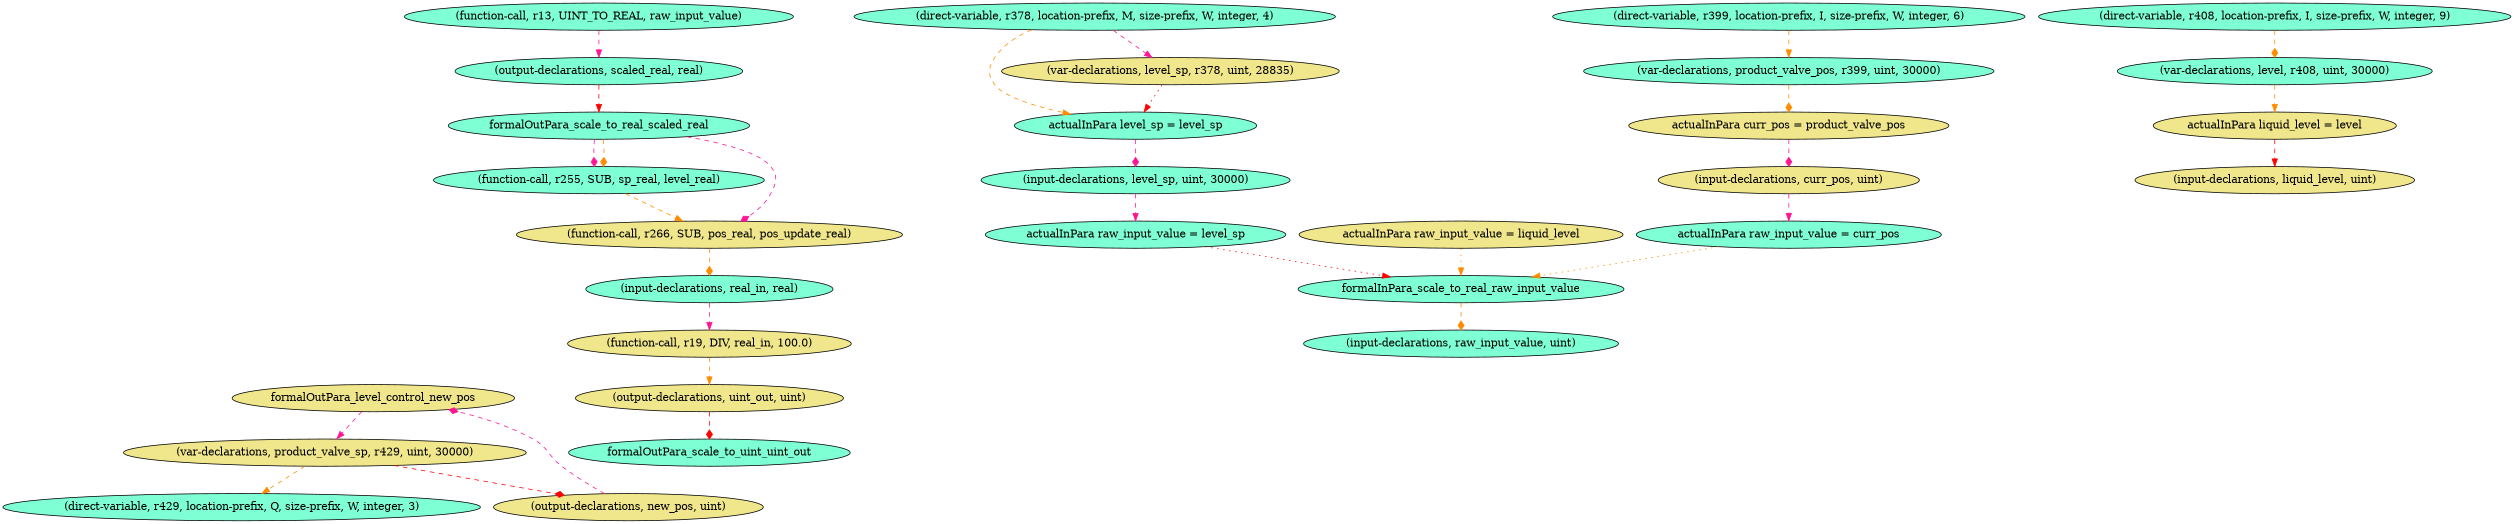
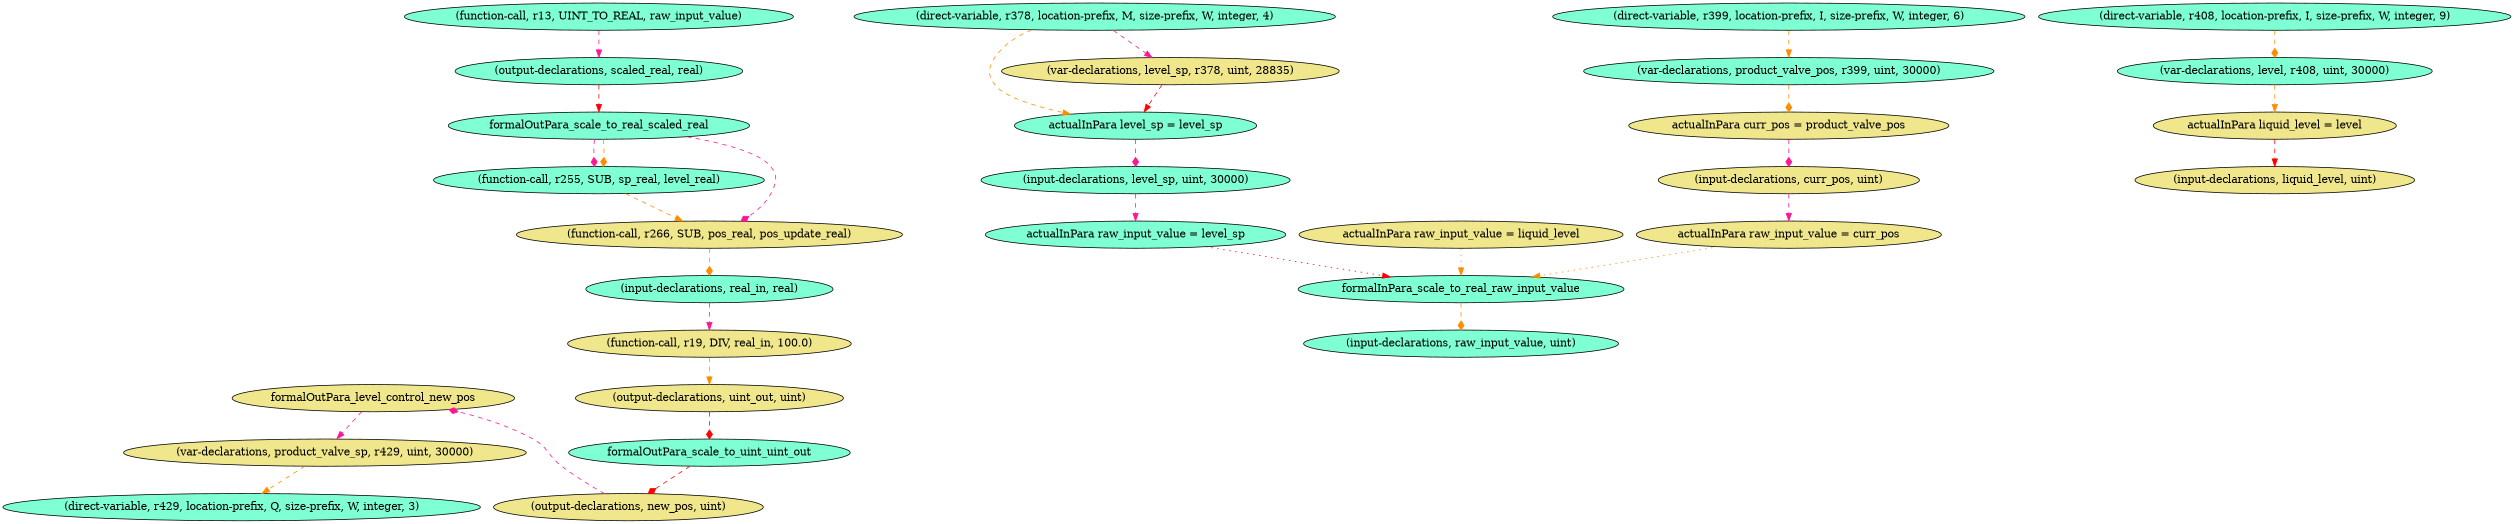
  digraph {
    node [dataName=raw_input_value fillcolor=aquamarine nSize=1 nSubType=uint nType=actualIn nValue="[]" regionName=main regionType=FUNC style=filled]
    edge [arrowhead=normal color=darkorange style=dashed tLabel=data]
    n1 [contraction="{'actualOutPara _main_level_control0 level_control new_pos': {'dataName': '\"actualOutPara _main_level_control0 level_control new_pos\"', 'label': '\"actualOutPara _main_level_control0 level_control new_pos\"', 'nSize': '1', 'nSubType': '\"[\'level_control0\', \'level_control\', \'new_pos\']\"', 'nType': 'actualOut', 'nValue': '\"[]\"', 'regionName': 'main', 'regionType': 'PROG'}, 'stmt_815': {'dataName': 'r482', 'label': '\"(IVAR, r482, multi-element-variable, level_control0, field-selector, new_pos)\"', 'nSize': '6', 'nSubType': '\"multi-element-variable\"', 'nType': 'IVAR', 'nValue': '\"[\'actualOutPara _main_level_control0 level_control new_pos\']\"', 'regionName': 'main', 'regionType': 'PROG'}, 'stmt_816': {'dataName': 'product_valve_sp', 'label': '\"(ASSIGNMENT, product_valve_sp, r482)\"', 'nSize': '3', 'nSubType': '\"\"', 'nType': 'ASSIGNMENT', 'nValue': '\"[\'r482\', \'r429\']\"', 'regionName': 'main', 'regionType': 'PROG'}}" dataName=formalOutPara_level_control_new_pos fillcolor=khaki label=formalOutPara_level_control_new_pos nSubType=new_pos nType=formalOut nValue="['new_pos']" regionName=level_control]
    n2 [dataName=product_valve_sp fillcolor=khaki label="(var-declarations, product_valve_sp, r429, uint, 30000)" nSize=5 nSubType="directVar+init_uint" nType="var-declarations" nValue="['r429', '30000']" regionType=PROG]
    n3 [dataName=r429 label="(direct-variable, r429, location-prefix, Q, size-prefix, W, integer, 3)" nSize=8 nSubType=Q nType="direct-variable" nValue="['QW3']" regionType=PROG]
    n4 [contraction="{'formalInPara_level_control_curr_pos': {'dataName': 'formalInPara_level_control_curr_pos', 'label': 'formalInPara_level_control_curr_pos', 'nSize': '1', 'nSubType': 'curr_pos', 'nType': 'formalIn', 'nValue': '\"[]\"', 'regionName': 'level_control', 'regionType': 'FUNC'}}" dataName=curr_pos fillcolor=khaki label="actualInPara curr_pos = product_valve_pos" nSubType=level_control nValue="['product_valve_pos']" regionType=PROG]
    n5 [dataName=curr_pos fillcolor=khaki label="(input-declarations, curr_pos, uint)" nSize=3 nType="input-declarations" nValue="['formalInPara_level_control_curr_pos']" regionName=level_control]
-   n6 [label="actualInPara raw_input_value = curr_pos" nSubType=scale_to_real nValue="['curr_pos']" regionName=level_control]
+   n6 [fillcolor=khaki label="actualInPara raw_input_value = curr_pos" nSubType=scale_to_real nValue="['curr_pos']" regionName=level_control]
    n7 [contraction="{'actualOutPara _level_control_scale_to_uint0 scale_to_uint uint_out': {'dataName': '\"actualOutPara _level_control_scale_to_uint0 scale_to_uint uint_out\"', 'label': '\"actualOutPara _level_control_scale_to_uint0 scale_to_uint uint_out\"', 'nSize': '1', 'nSubType': '\"[\'scale_to_uint0\', \'scale_to_uint\', \'uint_out\']\"', 'nType': 'actualOut', 'nValue': '\"[]\"', 'regionName': 'level_control', 'regionType': 'FUNC'}, 'stmt_646': {'dataName': 'r277', 'label': '\"(IVAR, r277, multi-element-variable, scale_to_uint0, field-selector, uint_out)\"', 'nSize': '6', 'nSubType': '\"multi-element-variable\"', 'nType': 'IVAR', 'nValue': '\"[\'actualOutPara _level_control_scale_to_uint0 scale_to_uint uint_out\']\"', 'regionName': 'level_control', 'regionType': 'FUNC'}, 'stmt_647': {'dataName': 'new_pos', 'label': '\"(ASSIGNMENT, new_pos, r277)\"', 'nSize': '3', 'nSubType': '\"\"', 'nType': 'ASSIGNMENT', 'nValue': '\"[\'r277\']\"', 'regionName': 'level_control', 'regionType': 'FUNC'}}" dataName=formalOutPara_scale_to_uint_uint_out label=formalOutPara_scale_to_uint_uint_out nSubType=uint_out nType=formalOut nValue="['uint_out']" regionName=scale_to_uint]
    n8 [dataName=new_pos fillcolor=khaki label="(output-declarations, new_pos, uint)" nSize=3 nType="output-declarations" regionName=level_control]
    n9 [dataName=r408 label="(direct-variable, r408, location-prefix, I, size-prefix, W, integer, 9)" nSize=8 nSubType=I nType="direct-variable" nValue="['IW9']" regionType=PROG]
    n10 [dataName=level label="(var-declarations, level, r408, uint, 30000)" nSize=5 nSubType="directVar+init_uint" nType="var-declarations" nValue="['r408', '30000']" regionType=PROG]
    n11 [contraction="{'formalInPara_level_control_liquid_level': {'dataName': 'formalInPara_level_control_liquid_level', 'label': 'formalInPara_level_control_liquid_level', 'nSize': '1', 'nSubType': 'liquid_level', 'nType': 'formalIn', 'nValue': '\"[]\"', 'regionName': 'level_control', 'regionType': 'FUNC'}}" dataName=liquid_level fillcolor=khaki label="actualInPara liquid_level = level" nSubType=level_control nValue="['level']" regionType=PROG]
    n12 [contraction="{'stmt_450': {'dataName': 'r15', 'label': '\"(IVAR, r15, r13, multiply-with, rate)\"', 'nSize': '5', 'nSubType': '\"2-op\"', 'nType': 'IVAR', 'nValue': '\"[\'r13\', \'rate\']\"', 'regionName': 'scale_to_real', 'regionType': 'FUNC'}, 'stmt_451': {'dataName': 'r14', 'label': '\"(IVAR, r14, r15, adding, offset)\"', 'nSize': '5', 'nSubType': '\"2-op\"', 'nType': 'IVAR', 'nValue': '\"[\'r15\', \'offset\']\"', 'regionName': 'scale_to_real', 'regionType': 'FUNC'}, 'stmt_452': {'dataName': 'scaled_real', 'label': '\"(ASSIGNMENT, scaled_real, r14)\"', 'nSize': '3', 'nSubType': '\"\"', 'nType': 'ASSIGNMENT', 'nValue': '\"[\'r14\']\"', 'regionName': 'scale_to_real', 'regionType': 'FUNC'}}" dataName=r13 label="(function-call, r13, UINT_TO_REAL, raw_input_value)" nSize=4 nSubType=UINT_TO_REAL nType="function-call" nValue="['raw_input_value']" regionName=scale_to_real]
    n13 [dataName=scaled_real label="(output-declarations, scaled_real, real)" nSize=3 nSubType=real nType="output-declarations" regionName=scale_to_real]
    n14 [contraction="{'actualOutPara _level_control_scale_to_real0 scale_to_real scaled_real': {'dataName': '\"actualOutPara _level_control_scale_to_real0 scale_to_real scaled_real\"', 'label': '\"actualOutPara _level_control_scale_to_real0 scale_to_real scaled_real\"', 'nSize': '1', 'nSubType': '\"[\'scale_to_real0\', \'scale_to_real\', \'scaled_real\']\"', 'nType': 'actualOut', 'nValue': '\"[]\"', 'regionName': 'level_control', 'regionType': 'FUNC'}, 'actualOutPara _level_control_scale_to_real1 scale_to_real scaled_real': {'dataName': '\"actualOutPara _level_control_scale_to_real1 scale_to_real scaled_real\"', 'label': '\"actualOutPara _level_control_scale_to_real1 scale_to_real scaled_real\"', 'nSize': '1', 'nSubType': '\"[\'scale_to_real1\', \'scale_to_real\', \'scaled_real\']\"', 'nType': 'actualOut', 'nValue': '\"[]\"', 'regionName': 'level_control', 'regionType': 'FUNC'}, 'actualOutPara _level_control_scale_to_real2 scale_to_real scaled_real': {'dataName': '\"actualOutPara _level_control_scale_to_real2 scale_to_real scaled_real\"', 'label': '\"actualOutPara _level_control_scale_to_real2 scale_to_real scaled_real\"', 'nSize': '1', 'nSubType': '\"[\'scale_to_real2\', \'scale_to_real\', \'scaled_real\']\"', 'nType': 'actualOut', 'nValue': '\"[]\"', 'regionName': 'level_control', 'regionType': 'FUNC'}, 'stmt_628': {'dataName': 'r237', 'label': '\"(IVAR, r237, multi-element-variable, scale_to_real0, field-selector, scaled_real)\"', 'nSize': '6', 'nSubType': '\"multi-element-variable\"', 'nType': 'IVAR', 'nValue': '\"[\'actualOutPara _level_control_scale_to_real0 scale_to_real scaled_real\']\"', 'regionName': 'level_control', 'regionType': 'FUNC'}, 'stmt_629': {'dataName': 'level_real', 'label': '\"(ASSIGNMENT, level_real, r237)\"', 'nSize': '3', 'nSubType': '\"\"', 'nType': 'ASSIGNMENT', 'nValue': '\"[\'r237\']\"', 'regionName': 'level_control', 'regionType': 'FUNC'}, 'stmt_631': {'dataName': 'r244', 'label': '\"(IVAR, r244, multi-element-variable, scale_to_real1, field-selector, scaled_real)\"', 'nSize': '6', 'nSubType': '\"multi-element-variable\"', 'nType': 'IVAR', 'nValue': '\"[\'actualOutPara _level_control_scale_to_real1 scale_to_real scaled_real\']\"', 'regionName': 'level_control', 'regionType': 'FUNC'}, 'stmt_632': {'dataName': 'pos_real', 'label': '\"(ASSIGNMENT, pos_real, r244)\"', 'nSize': '3', 'nSubType': '\"\"', 'nType': 'ASSIGNMENT', 'nValue': '\"[\'r244\']\"', 'regionName': 'level_control', 'regionType': 'FUNC'}, 'stmt_634': {'dataName': 'r251', 'label': '\"(IVAR, r251, multi-element-variable, scale_to_real2, field-selector, scaled_real)\"', 'nSize': '6', 'nSubType': '\"multi-element-variable\"', 'nType': 'IVAR', 'nValue': '\"[\'actualOutPara _level_control_scale_to_real2 scale_to_real scaled_real\']\"', 'regionName': 'level_control', 'regionType': 'FUNC'}, 'stmt_635': {'dataName': 'sp_real', 'label': '\"(ASSIGNMENT, sp_real, r251)\"', 'nSize': '3', 'nSubType': '\"\"', 'nType': 'ASSIGNMENT', 'nValue': '\"[\'r251\']\"', 'regionName': 'level_control', 'regionType': 'FUNC'}}" dataName=formalOutPara_scale_to_real_scaled_real label=formalOutPara_scale_to_real_scaled_real nSubType=scaled_real nType=formalOut nValue="['scaled_real']" regionName=scale_to_real]
    n15 [contraction="{'formalInPara_level_control_level_sp': {'dataName': 'formalInPara_level_control_level_sp', 'label': 'formalInPara_level_control_level_sp', 'nSize': '1', 'nSubType': 'level_sp', 'nType': 'formalIn', 'nValue': '\"[]\"', 'regionName': 'level_control', 'regionType': 'FUNC'}}" dataName=level_sp label="actualInPara level_sp = level_sp" nSubType=level_control nValue="['level_sp', 'r378']" regionType=PROG]
    n16 [dataName=level_sp label="(input-declarations, level_sp, uint, 30000)" nSize=4 nType="input-declarations" nValue="['30000', 'formalInPara_level_control_level_sp']" regionName=level_control]
    n17 [label="actualInPara raw_input_value = level_sp" nSubType=scale_to_real nValue="['level_sp']" regionName=level_control]
    n18 [contraction="{'stmt_637': {'dataName': 'SUB32_OUT', 'label': '\"(ASSIGNMENT, SUB32_OUT, r255)\"', 'nSize': '3', 'nSubType': '\"\"', 'nType': 'ASSIGNMENT', 'nValue': '\"[\'r255\']\"', 'regionName': 'level_control', 'regionType': 'FUNC'}, 'stmt_638': {'dataName': 'r260', 'label': '\"(function-call, r260, MUL, SUB32_OUT, level_k)\"', 'nSize': '5', 'nSubType': 'MUL', 'nType': '\"function-call\"', 'nValue': '\"[\'SUB32_OUT\', \'level_k\']\"', 'regionName': 'level_control', 'regionType': 'FUNC'}, 'stmt_639': {'dataName': 'MUL33_OUT', 'label': '\"(ASSIGNMENT, MUL33_OUT, r260)\"', 'nSize': '3', 'nSubType': '\"\"', 'nType': 'ASSIGNMENT', 'nValue': '\"[\'r260\']\"', 'regionName': 'level_control', 'regionType': 'FUNC'}, 'stmt_640': {'dataName': 'pos_update_real', 'label': '\"(ASSIGNMENT, pos_update_real, MUL33_OUT)\"', 'nSize': '3', 'nSubType': '\"\"', 'nType': 'ASSIGNMENT', 'nValue': '\"[\'MUL33_OUT\']\"', 'regionName': 'level_control', 'regionType': 'FUNC'}}" dataName=r255 label="(function-call, r255, SUB, sp_real, level_real)" nSize=5 nSubType=SUB nType="function-call" nValue="['sp_real', 'level_real']" regionName=level_control]
    n19 [contraction="{'stmt_642': {'dataName': 'SUB30_OUT', 'label': '\"(ASSIGNMENT, SUB30_OUT, r266)\"', 'nSize': '3', 'nSubType': '\"\"', 'nType': 'ASSIGNMENT', 'nValue': '\"[\'r266\']\"', 'regionName': 'level_control', 'regionType': 'FUNC'}, 'stmt_643': {'dataName': 'r274', 'label': '\"(function-call, r274, LIMIT, pos_min, SUB30_OUT, pos_max)\"', 'nSize': '6', 'nSubType': 'LIMIT', 'nType': '\"function-call\"', 'nValue': '\"[\'pos_min\', \'SUB30_OUT\', \'pos_max\']\"', 'regionName': 'level_control', 'regionType': 'FUNC'}, 'stmt_644': {'dataName': 'LIMIT25_OUT', 'label': '\"(ASSIGNMENT, LIMIT25_OUT, r274)\"', 'nSize': '3', 'nSubType': '\"\"', 'nType': 'ASSIGNMENT', 'nValue': '\"[\'r274\']\"', 'regionName': 'level_control', 'regionType': 'FUNC'}, 'LIMIT25_OUT_1648331165.0379188': {'dataName': 'real_in', 'label': '\"actualInPara real_in = LIMIT25_OUT\"', 'nSize': '1', 'nSubType': 'scale_to_uint', 'nType': 'actualIn', 'nValue': '\"[\'LIMIT25_OUT\']\"', 'regionName': 'level_control', 'regionType': 'FUNC'}, 'formalInPara_scale_to_uint_real_in': {'dataName': 'formalInPara_scale_to_uint_real_in', 'label': 'formalInPara_scale_to_uint_real_in', 'nSize': '1', 'nSubType': 'real_in', 'nType': 'formalIn', 'nValue': '\"[]\"', 'regionName': 'scale_to_uint', 'regionType': 'FUNC'}}" dataName=r266 fillcolor=khaki label="(function-call, r266, SUB, pos_real, pos_update_real)" nSize=5 nSubType=SUB nType="function-call" nValue="['pos_real', 'pos_update_real']" regionName=level_control]
    n20 [dataName=real_in label="(input-declarations, real_in, real)" nSize=3 nSubType=real nType="input-declarations" nValue="['formalInPara_scale_to_uint_real_in']" regionName=scale_to_uint]
    n21 [dataName=formalInPara_scale_to_real_raw_input_value label=formalInPara_scale_to_real_raw_input_value nSubType=raw_input_value nType=formalIn regionName=scale_to_real]
    n22 [label="(input-declarations, raw_input_value, uint)" nSize=3 nType="input-declarations" nValue="['formalInPara_scale_to_real_raw_input_value']" regionName=scale_to_real]
    n23 [dataName=liquid_level fillcolor=khaki label="(input-declarations, liquid_level, uint)" nSize=3 nType="input-declarations" nValue="['formalInPara_level_control_liquid_level']" regionName=level_control]
    n24 [fillcolor=khaki label="actualInPara raw_input_value = liquid_level" nSubType=scale_to_real nValue="['liquid_level']" regionName=level_control]
    n25 [contraction="{'stmt_459': {'dataName': 'DIV1_OUT', 'label': '\"(ASSIGNMENT, DIV1_OUT, r19)\"', 'nSize': '3', 'nSubType': '\"\"', 'nType': 'ASSIGNMENT', 'nValue': '\"[\'r19\']\"', 'regionName': 'scale_to_uint', 'regionType': 'FUNC'}, 'stmt_460': {'dataName': 'r24', 'label': '\"(function-call, r24, MUL, DIV1_OUT, 65535.0)\"', 'nSize': '5', 'nSubType': 'MUL', 'nType': '\"function-call\"', 'nValue': '\"[\'DIV1_OUT\', \'65535.0\']\"', 'regionName': 'scale_to_uint', 'regionType': 'FUNC'}, 'stmt_461': {'dataName': 'MUL4_OUT', 'label': '\"(ASSIGNMENT, MUL4_OUT, r24)\"', 'nSize': '3', 'nSubType': '\"\"', 'nType': 'ASSIGNMENT', 'nValue': '\"[\'r24\']\"', 'regionName': 'scale_to_uint', 'regionType': 'FUNC'}, 'stmt_462': {'dataName': 'r27', 'label': '\"(function-call, r27, REAL_TO_UINT, MUL4_OUT)\"', 'nSize': '4', 'nSubType': 'REAL_TO_UINT', 'nType': '\"function-call\"', 'nValue': '\"[\'MUL4_OUT\']\"', 'regionName': 'scale_to_uint', 'regionType': 'FUNC'}, 'stmt_463': {'dataName': 'REAL_TO_UINT6_OUT', 'label': '\"(ASSIGNMENT, REAL_TO_UINT6_OUT, r27)\"', 'nSize': '3', 'nSubType': '\"\"', 'nType': 'ASSIGNMENT', 'nValue': '\"[\'r27\']\"', 'regionName': 'scale_to_uint', 'regionType': 'FUNC'}, 'stmt_464': {'dataName': 'uint_out', 'label': '\"(ASSIGNMENT, uint_out, REAL_TO_UINT6_OUT)\"', 'nSize': '3', 'nSubType': '\"\"', 'nType': 'ASSIGNMENT', 'nValue': '\"[\'REAL_TO_UINT6_OUT\']\"', 'regionName': 'scale_to_uint', 'regionType': 'FUNC'}}" dataName=r19 fillcolor=khaki label="(function-call, r19, DIV, real_in, 100.0)" nSize=5 nSubType=DIV nType="function-call" nValue="['real_in', '100.0']" regionName=scale_to_uint]
    n26 [dataName=uint_out fillcolor=khaki label="(output-declarations, uint_out, uint)" nSize=3 nType="output-declarations" regionName=scale_to_uint]
    n27 [dataName=r378 label="(direct-variable, r378, location-prefix, M, size-prefix, W, integer, 4)" nSize=8 nSubType=M nType="direct-variable" nValue="['MW4']" regionType=PROG]
    n28 [dataName=level_sp fillcolor=khaki label="(var-declarations, level_sp, r378, uint, 28835)" nSize=5 nSubType="directVar+init_uint" nType="var-declarations" nValue="['r378', '28835']" regionType=PROG]
    n29 [dataName=r399 label="(direct-variable, r399, location-prefix, I, size-prefix, W, integer, 6)" nSize=8 nSubType=I nType="direct-variable" nValue="['IW6']" regionType=PROG]
    n30 [dataName=product_valve_pos label="(var-declarations, product_valve_pos, r399, uint, 30000)" nSize=5 nSubType="directVar+init_uint" nType="var-declarations" nValue="['r399', '30000']" regionType=PROG]
    n1 -> n2 [color=deeppink]
    n2 -> n3
    n4 -> n5 [arrowhead=diamond color=deeppink]
    n5 -> n6 [color=deeppink]
    n6 -> n21 [style=dotted tLabel="interp-data"]
-   n2 -> n8 [arrowhead=diamond color=red]
+   n7 -> n8 [arrowhead=diamond color=red]
    n8 -> n1 [arrowhead=diamond color=deeppink]
    n9 -> n10 [arrowhead=diamond]
    n10 -> n11
    n11 -> n23 [color=red]
    n12 -> n13 [color=deeppink]
    n13 -> n14 [color=red]
    n14 -> n18 [arrowhead=diamond color=deeppink]
    n14 -> n18 [arrowhead=diamond]
    n14 -> n19 [arrowhead=diamond color=deeppink]
    n15 -> n16 [arrowhead=diamond color=deeppink]
    n16 -> n17 [color=deeppink]
    n17 -> n21 [color=red style=dotted tLabel="interp-data"]
    n18 -> n19
    n19 -> n20 [arrowhead=diamond]
    n20 -> n25 [color=deeppink]
    n21 -> n22 [arrowhead=diamond]
    n24 -> n21 [style=dotted tLabel="interp-data"]
    n25 -> n26
    n26 -> n7 [arrowhead=diamond color=red]
    n27 -> n15
    n27 -> n28 [color=deeppink]
-   n28 -> n15 [color=red style=dotted]
+   n28 -> n15 [color=red]
    n29 -> n30
    n30 -> n4 [arrowhead=diamond]
  }
